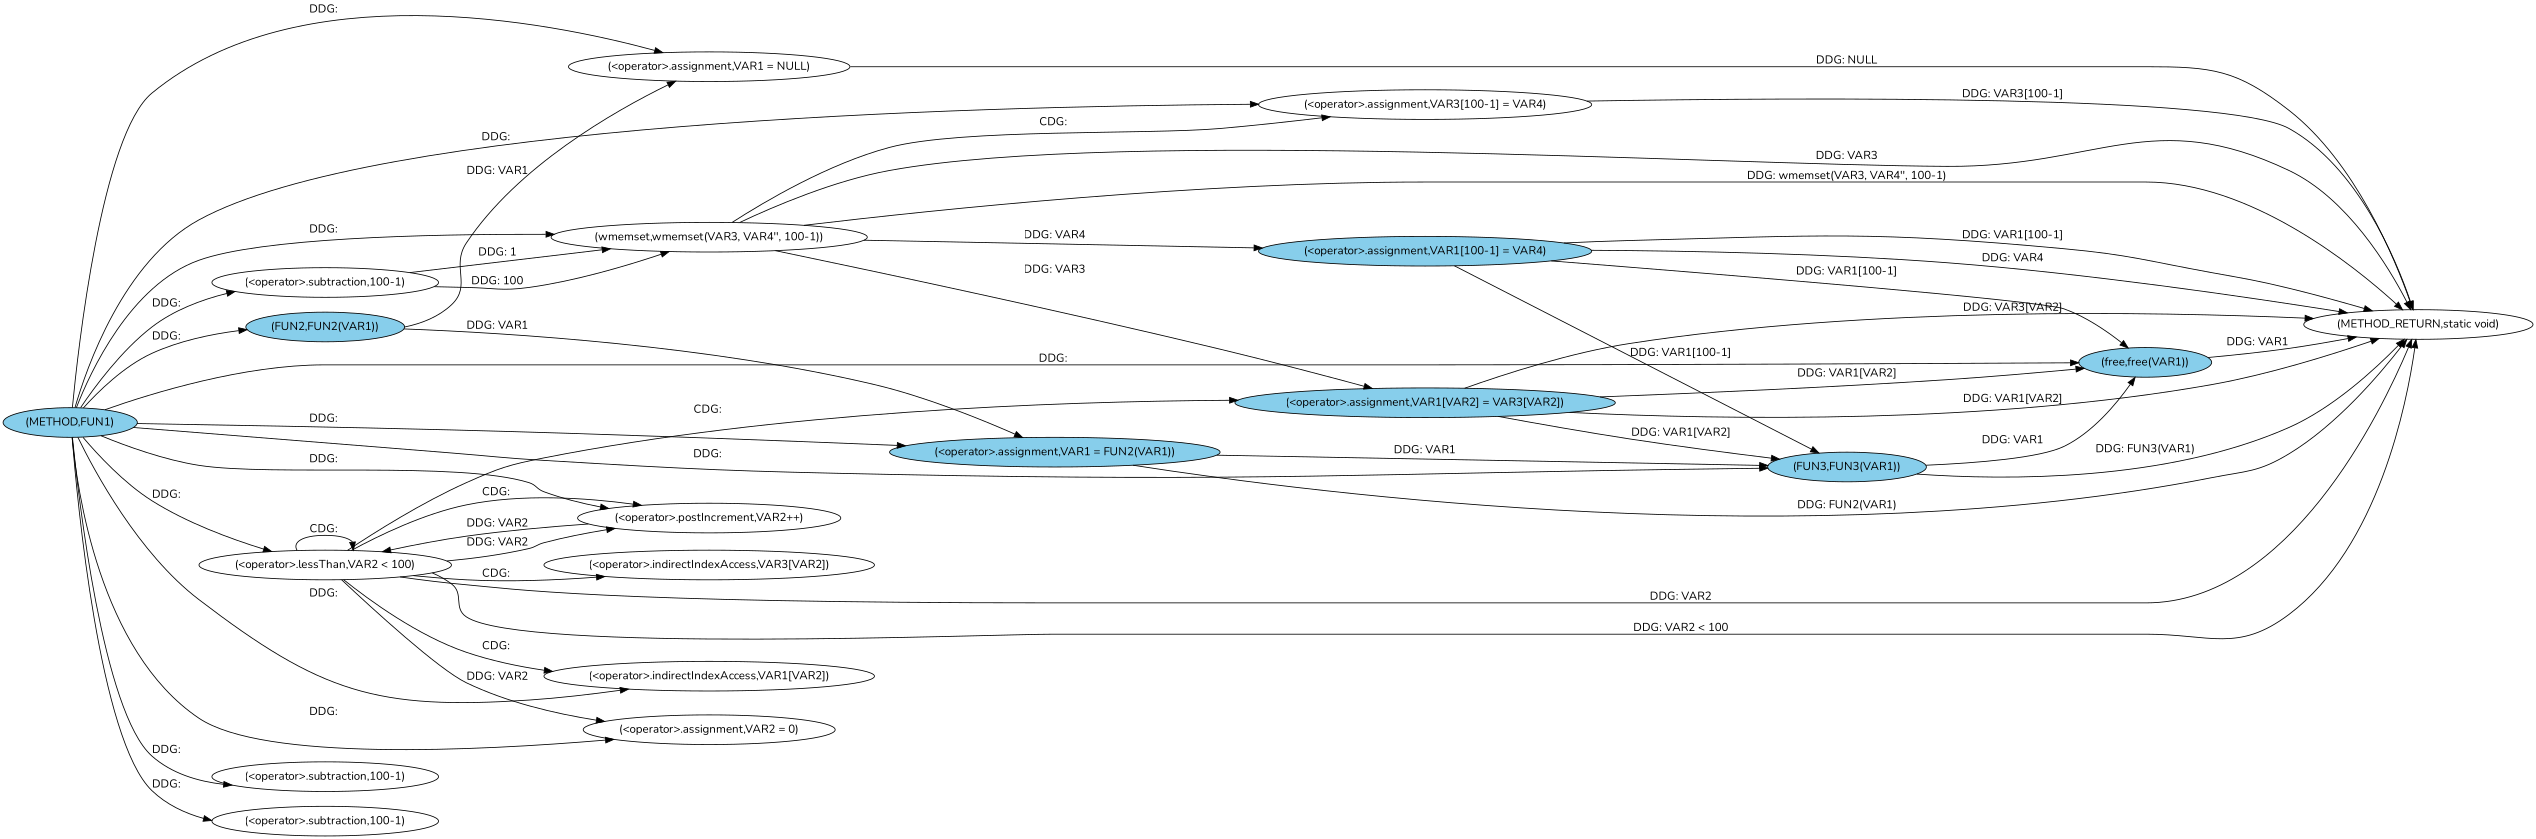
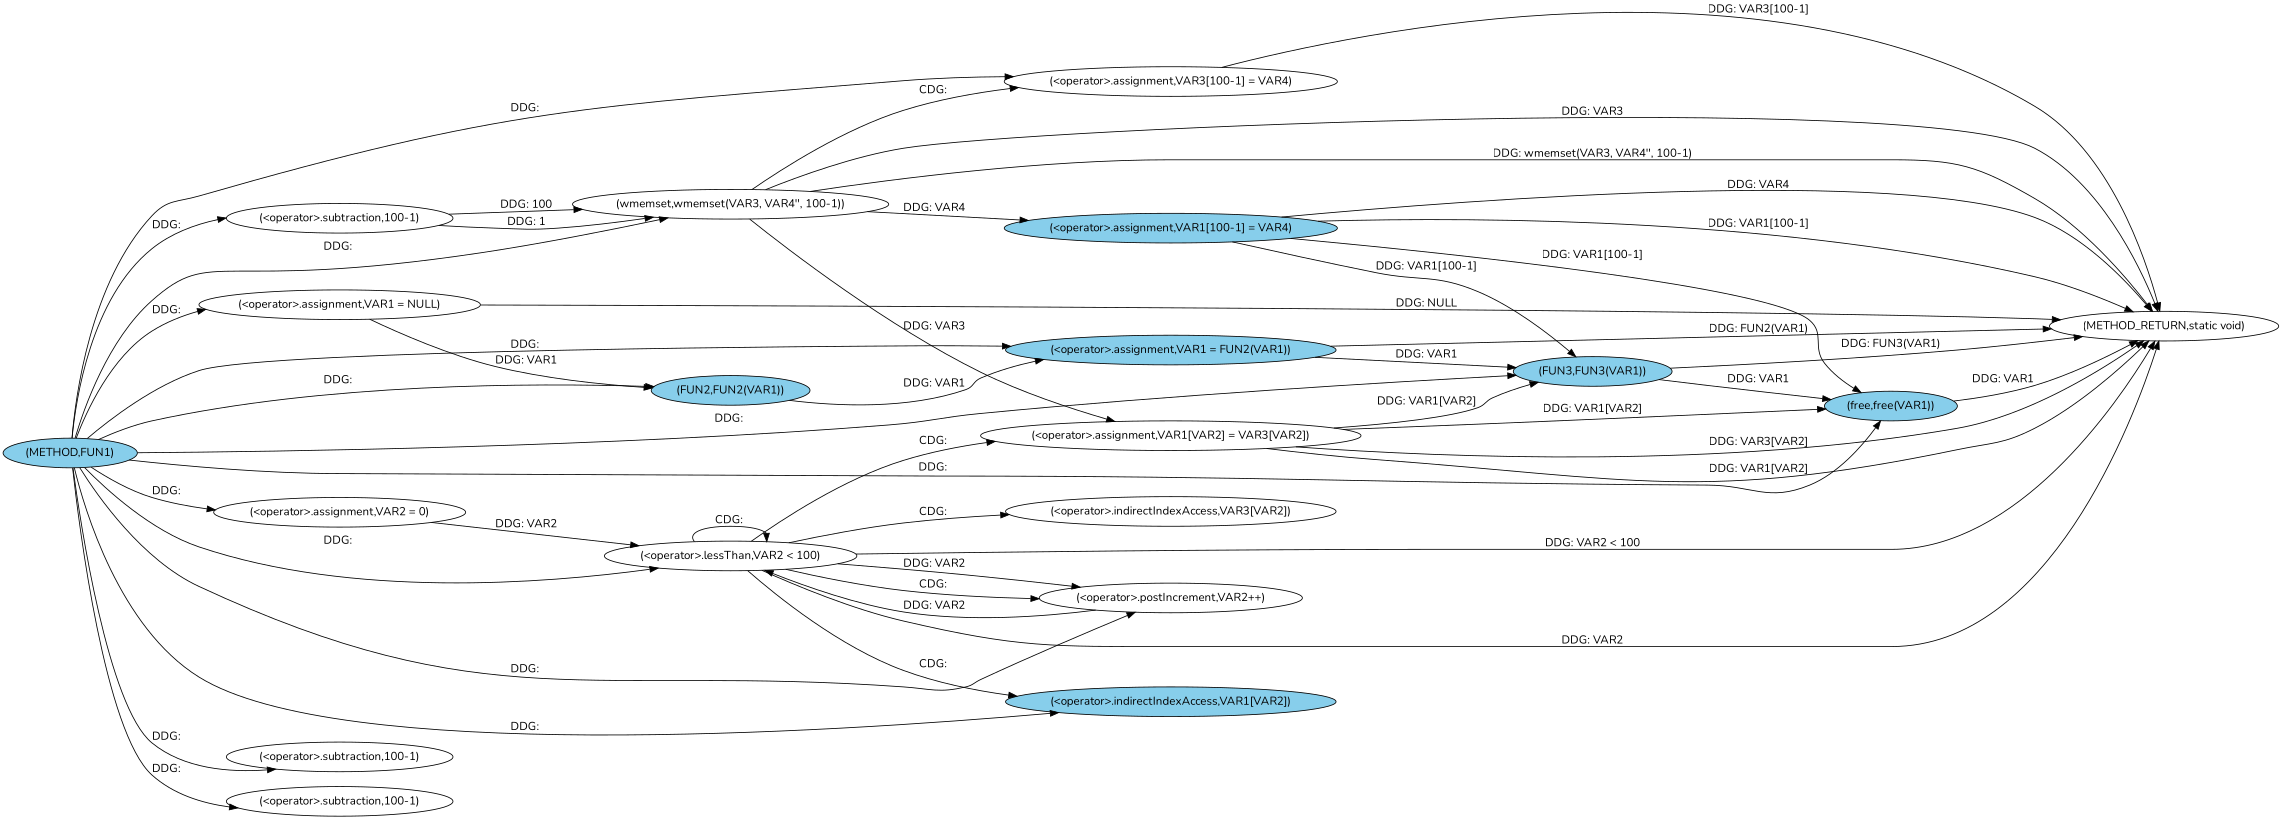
  digraph {
    fontname=Nunito
    rankdir=LR
    node [fillcolor=white fontname=Nunito style=filled]
    edge [fontname=Nunito]
    n1 [fillcolor=skyblue label="(METHOD,FUN1)"]
    n2 [label="(<operator>.assignment,VAR1 = NULL)"]
    n3 [fillcolor=skyblue label="(<operator>.assignment,VAR1 = FUN2(VAR1))"]
    n4 [fillcolor=skyblue label="(FUN2,FUN2(VAR1))"]
    n5 [label="(wmemset,wmemset(VAR3, VAR4'', 100-1))"]
    n6 [label="(<operator>.subtraction,100-1)"]
    n7 [label="(<operator>.assignment,VAR3[100-1] = VAR4)"]
    n8 [label="(<operator>.subtraction,100-1)"]
    n9 [label="(<operator>.assignment,VAR2 = 0)"]
    n10 [label="(<operator>.lessThan,VAR2 < 100)"]
    n11 [label="(<operator>.postIncrement,VAR2++)"]
    n12 [label="(<operator>.subtraction,100-1)"]
    n13 [fillcolor=skyblue label="(FUN3,FUN3(VAR1))"]
    n14 [fillcolor=skyblue label="(free,free(VAR1))"]
-   n15 [label="(<operator>.indirectIndexAccess,VAR1[VAR2])"]
+   n15 [fillcolor=skyblue label="(<operator>.indirectIndexAccess,VAR1[VAR2])"]
    n16 [label="(METHOD_RETURN,static void)"]
    n17 [fillcolor=skyblue label="(<operator>.assignment,VAR1[100-1] = VAR4)"]
-   n18 [fillcolor=skyblue label="(<operator>.assignment,VAR1[VAR2] = VAR3[VAR2])"]
+   n18 [label="(<operator>.assignment,VAR1[VAR2] = VAR3[VAR2])"]
    n19 [label="(<operator>.indirectIndexAccess,VAR3[VAR2])"]
    n1 -> n2 [label="DDG: "]
    n1 -> n3 [label="DDG: "]
    n1 -> n4 [label="DDG: "]
    n1 -> n5 [label="DDG: "]
    n1 -> n6 [label="DDG: "]
    n1 -> n7 [label="DDG: "]
    n1 -> n8 [label="DDG: "]
    n1 -> n9 [label="DDG: "]
    n1 -> n10 [label="DDG: "]
    n1 -> n11 [label="DDG: "]
    n1 -> n12 [label="DDG: "]
    n1 -> n13 [label="DDG: "]
    n1 -> n14 [label="DDG: "]
    n1 -> n15 [label="DDG: "]
-   n4 -> n2 [label="DDG: VAR1"]
+   n2 -> n4 [label="DDG: VAR1"]
    n2 -> n16 [label="DDG: NULL"]
    n3 -> n13 [label="DDG: VAR1"]
    n3 -> n16 [label="DDG: FUN2(VAR1)"]
    n4 -> n3 [label="DDG: VAR1"]
    n5 -> n7 [label="CDG: "]
    n5 -> n16 [label="DDG: VAR3"]
    n5 -> n16 [label="DDG: wmemset(VAR3, VAR4'', 100-1)"]
    n5 -> n17 [label="DDG: VAR4"]
    n5 -> n18 [label="DDG: VAR3"]
    n6 -> n5 [label="DDG: 100"]
    n6 -> n5 [label="DDG: 1"]
    n7 -> n16 [label="DDG: VAR3[100-1]"]
-   n10 -> n9 [label="DDG: VAR2"]
+   n9 -> n10 [label="DDG: VAR2"]
    n10 -> n10 [label="CDG: "]
    n10 -> n11 [label="DDG: VAR2"]
    n10 -> n11 [label="CDG: "]
    n10 -> n15 [label="CDG: "]
    n10 -> n16 [label="DDG: VAR2 < 100"]
    n10 -> n16 [label="DDG: VAR2"]
    n10 -> n18 [label="CDG: "]
    n10 -> n19 [label="CDG: "]
    n11 -> n10 [label="DDG: VAR2"]
    n13 -> n14 [label="DDG: VAR1"]
    n13 -> n16 [label="DDG: FUN3(VAR1)"]
    n14 -> n16 [label="DDG: VAR1"]
    n17 -> n13 [label="DDG: VAR1[100-1]"]
    n17 -> n14 [label="DDG: VAR1[100-1]"]
    n17 -> n16 [label="DDG: VAR4"]
    n17 -> n16 [label="DDG: VAR1[100-1]"]
    n18 -> n13 [label="DDG: VAR1[VAR2]"]
    n18 -> n14 [label="DDG: VAR1[VAR2]"]
    n18 -> n16 [label="DDG: VAR3[VAR2]"]
    n18 -> n16 [label="DDG: VAR1[VAR2]"]
  }
